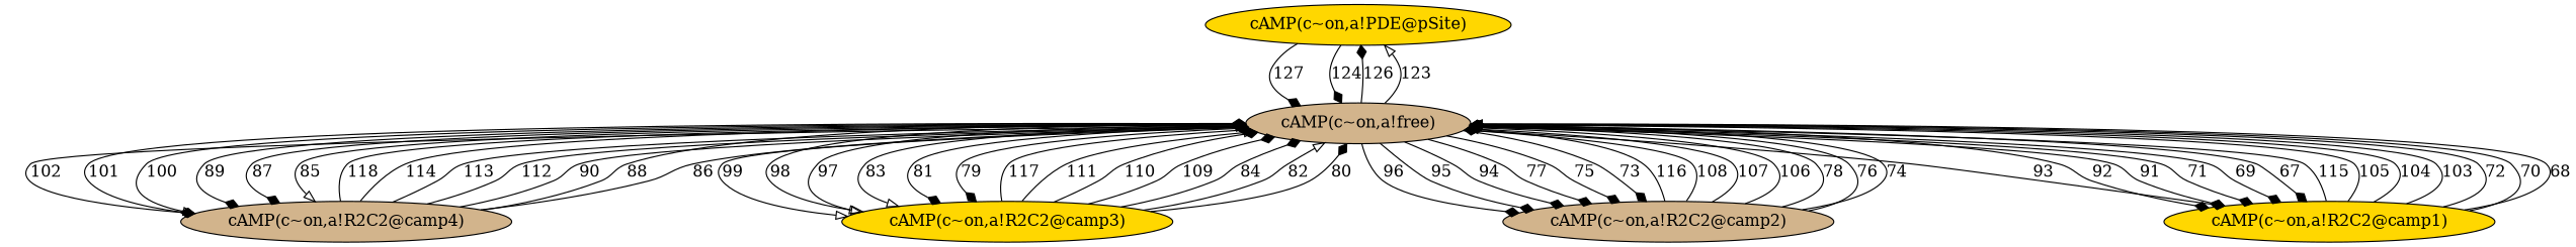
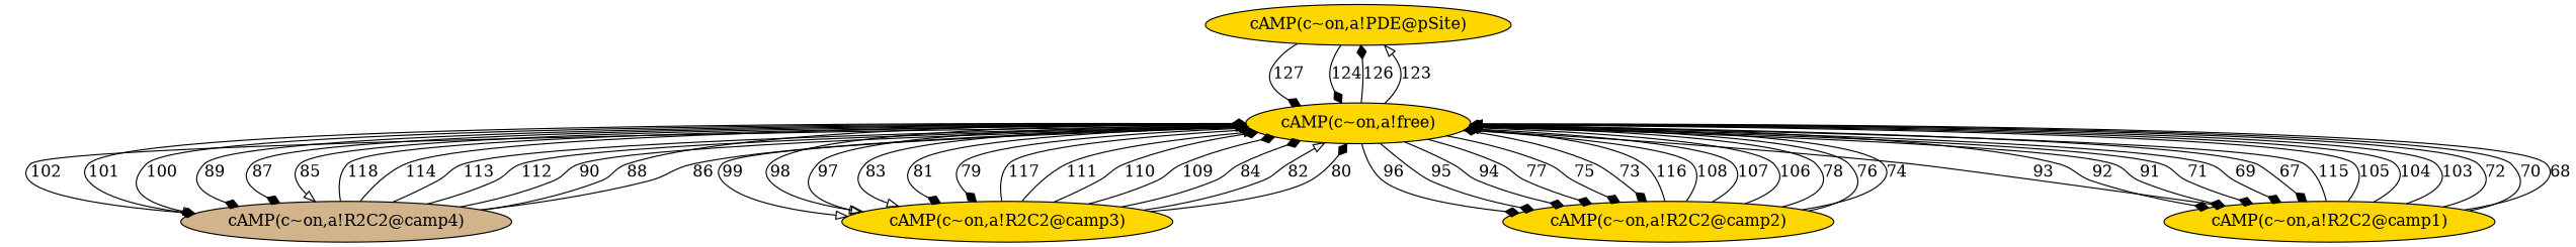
  digraph {
    node [fillcolor=gold style=filled]
    edge [arrowhead=diamond]
    n1 [label="cAMP(c~on,a!PDE@pSite)"]
-   n2 [fillcolor=tan label="cAMP(c~on,a!free)"]
+   n2 [label="cAMP(c~on,a!free)"]
    n3 [fillcolor=tan label="cAMP(c~on,a!R2C2@camp4)"]
    n4 [label="cAMP(c~on,a!R2C2@camp3)"]
-   n5 [fillcolor=tan label="cAMP(c~on,a!R2C2@camp2)"]
+   n5 [label="cAMP(c~on,a!R2C2@camp2)"]
    n6 [label="cAMP(c~on,a!R2C2@camp1)"]
    n1 -> n2 [label=127]
    n1 -> n2 [label=124]
    n2 -> n1 [label=126]
    n2 -> n1 [arrowhead=onormal label=123]
    n2 -> n3 [label=102]
    n2 -> n3 [label=101]
    n2 -> n3 [arrowhead=onormal label=100]
    n2 -> n3 [label=89]
    n2 -> n3 [label=87]
    n2 -> n3 [arrowhead=onormal label=85]
    n2 -> n4 [arrowhead=onormal label=99]
    n2 -> n4 [arrowhead=onormal label=98]
    n2 -> n4 [arrowhead=onormal label=97]
    n2 -> n4 [arrowhead=onormal label=83]
    n2 -> n4 [label=81]
    n2 -> n4 [label=79]
    n2 -> n5 [label=96]
    n2 -> n5 [label=95]
    n2 -> n5 [label=94]
    n2 -> n5 [label=77]
    n2 -> n5 [label=75]
    n2 -> n5 [label=73]
    n2 -> n6 [label=93]
    n2 -> n6 [label=92]
    n2 -> n6 [label=91]
    n2 -> n6 [label=71]
    n2 -> n6 [label=69]
    n2 -> n6 [label=67]
    n3 -> n2 [label=118]
    n3 -> n2 [label=114]
    n3 -> n2 [arrowhead=onormal label=113]
    n3 -> n2 [label=112]
    n3 -> n2 [label=90]
    n3 -> n2 [label=88]
    n3 -> n2 [arrowhead=onormal label=86]
    n4 -> n2 [label=117]
    n4 -> n2 [arrowhead=onormal label=111]
    n4 -> n2 [label=110]
    n4 -> n2 [label=109]
    n4 -> n2 [label=84]
    n4 -> n2 [arrowhead=onormal label=82]
    n4 -> n2 [label=80]
    n5 -> n2 [arrowhead=onormal label=116]
    n5 -> n2 [label=108]
    n5 -> n2 [label=107]
    n5 -> n2 [arrowhead=onormal label=106]
    n5 -> n2 [arrowhead=onormal label=78]
    n5 -> n2 [arrowhead=onormal label=76]
    n5 -> n2 [label=74]
    n6 -> n2 [arrowhead=onormal label=115]
    n6 -> n2 [label=105]
    n6 -> n2 [label=104]
    n6 -> n2 [arrowhead=onormal label=103]
    n6 -> n2 [arrowhead=onormal label=72]
    n6 -> n2 [arrowhead=onormal label=70]
    n6 -> n2 [arrowhead=onormal label=68]
  }
